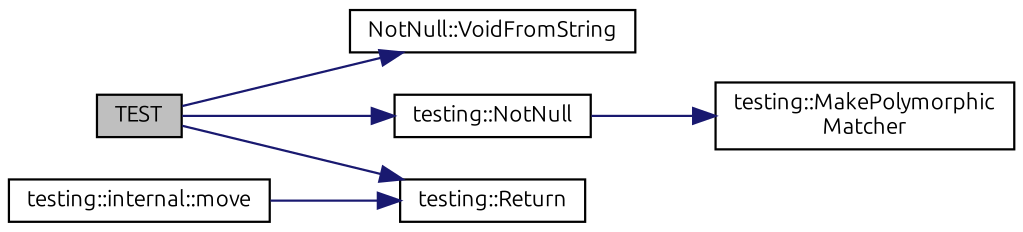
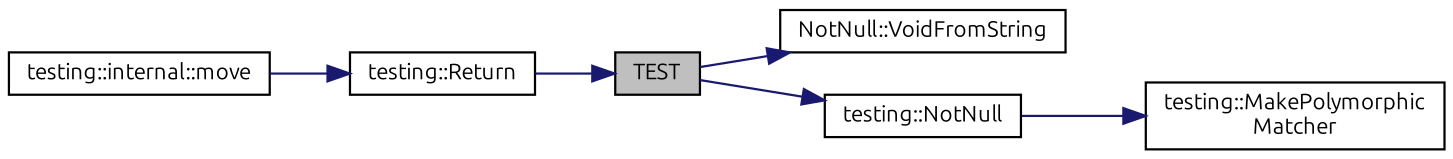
  digraph {
    fontname=Ubuntu
    rankdir=LR
    node [color=black fillcolor=white fontname=Ubuntu fontsize=10 shape=record style=filled]
    edge [color=midnightblue fontname=Ubuntu fontsize=10 labelfontname=Helvetica labelfontsize=10 style=solid]
    n1 [fillcolor=grey75 fontcolor=black height=0.2 label=TEST width=0.4]
    n2 [height=0.2 label="NotNull::VoidFromString" width=0.4]
    n3 [height=0.2 label="testing::NotNull" width=0.4]
    n4 [height=0.2 label="testing::Return" width=0.4]
    n5 [height=0.2 label="testing::MakePolymorphic\lMatcher" width=0.4]
    n6 [height=0.2 label="testing::internal::move" width=0.4]
    n1 -> n2
    n1 -> n3
-   n1 -> n4
+   n4 -> n1
    n3 -> n5
    n6 -> n4
  }
